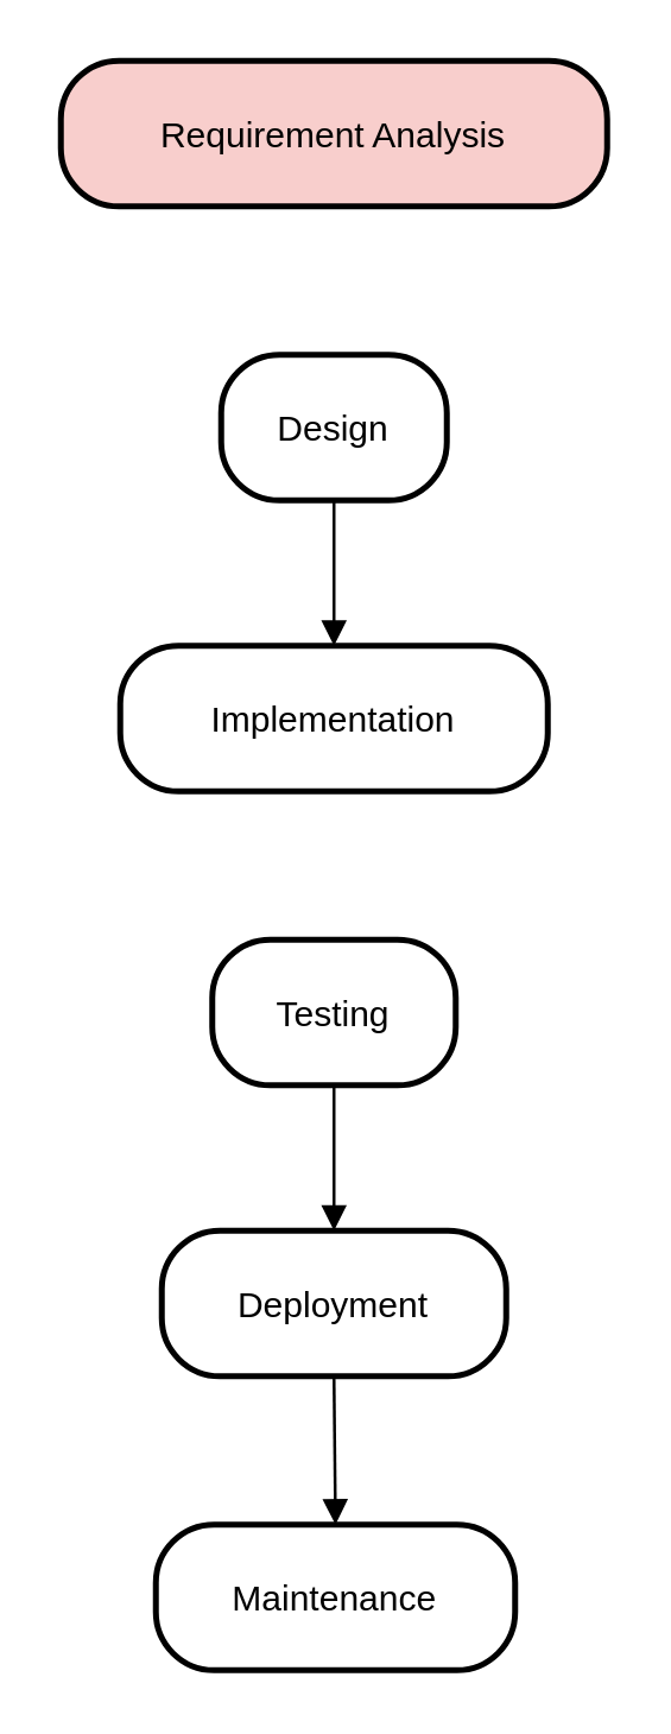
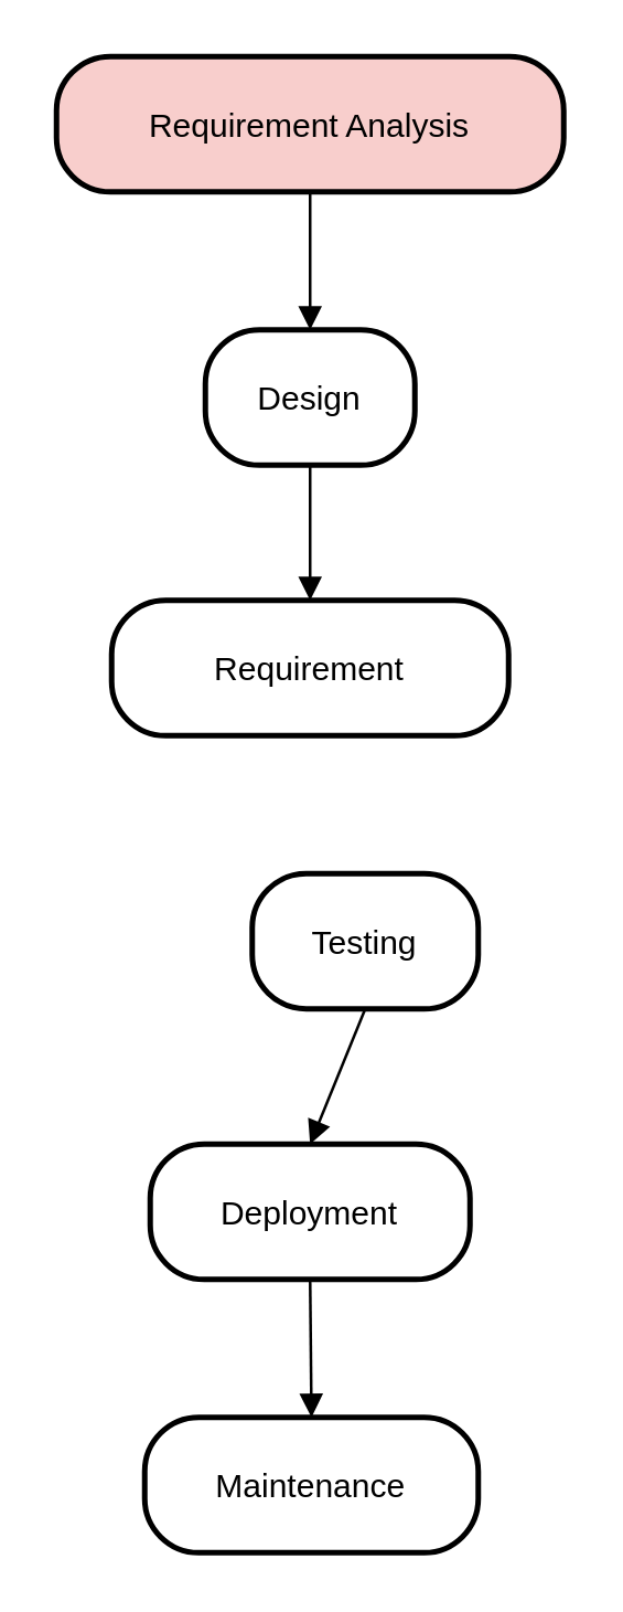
  <mxCell id="0" />
  <mxCell id="1" parent="0" />
  <mxCell id="2" value="Requirement Analysis" style="rounded=1;arcSize=40;strokeWidth=2;fillColor=#f8cecc;" vertex="1" parent="1"><mxGeometry x="20" y="20" width="184" height="49" as="geometry" /></mxCell>
  <mxCell id="3" value="Design" style="rounded=1;arcSize=40;strokeWidth=2" vertex="1" parent="1"><mxGeometry x="74" y="119" width="76" height="49" as="geometry" /></mxCell>
- <mxCell id="4" value="Implementation" style="rounded=1;arcSize=40;strokeWidth=2" vertex="1" parent="1"><mxGeometry x="40" y="217" width="144" height="49" as="geometry" /></mxCell>
- <mxCell id="5" value="Testing" style="rounded=1;arcSize=40;strokeWidth=2" vertex="1" parent="1"><mxGeometry x="71" y="316" width="82" height="49" as="geometry" /></mxCell>
+ <mxCell id="4" value="Requirement" style="rounded=1;arcSize=40;strokeWidth=2" vertex="1" parent="1"><mxGeometry x="40" y="217" width="144" height="49" as="geometry" /></mxCell>
+ <mxCell id="5" value="Testing" style="rounded=1;arcSize=40;strokeWidth=2" vertex="1" parent="1"><mxGeometry x="91" y="316" width="82" height="49" as="geometry" /></mxCell>
  <mxCell id="6" value="Deployment" style="rounded=1;arcSize=40;strokeWidth=2" vertex="1" parent="1"><mxGeometry x="54" y="414" width="116" height="49" as="geometry" /></mxCell>
  <mxCell id="7" value="Maintenance" style="rounded=1;arcSize=40;strokeWidth=2" vertex="1" parent="1"><mxGeometry x="52" y="513" width="121" height="49" as="geometry" /></mxCell>
+ <mxCell id="8" value="" style="curved=1;startArrow=none;endArrow=block;exitX=0.5;exitY=0.99;entryX=0.5;entryY=-0.01;" edge="1" parent="1" source="2" target="3"><mxGeometry relative="1" as="geometry"><Array as="points" /></mxGeometry></mxCell>
  <mxCell id="9" value="" style="curved=1;startArrow=none;endArrow=block;exitX=0.5;exitY=0.98;entryX=0.5;entryY=0;" edge="1" parent="1" source="3" target="4"><mxGeometry relative="1" as="geometry"><Array as="points" /></mxGeometry></mxCell>
  <mxCell id="10" value="" style="curved=1;startArrow=none;endArrow=block;exitX=0.5;exitY=0.99;entryX=0.5;entryY=0.01;" edge="1" parent="1" source="5" target="6"><mxGeometry relative="1" as="geometry"><Array as="points" /></mxGeometry></mxCell>
  <mxCell id="11" value="" style="curved=1;startArrow=none;endArrow=block;exitX=0.5;exitY=1;entryX=0.5;entryY=0;" edge="1" parent="1" source="6" target="7"><mxGeometry relative="1" as="geometry"><Array as="points" /></mxGeometry></mxCell>
